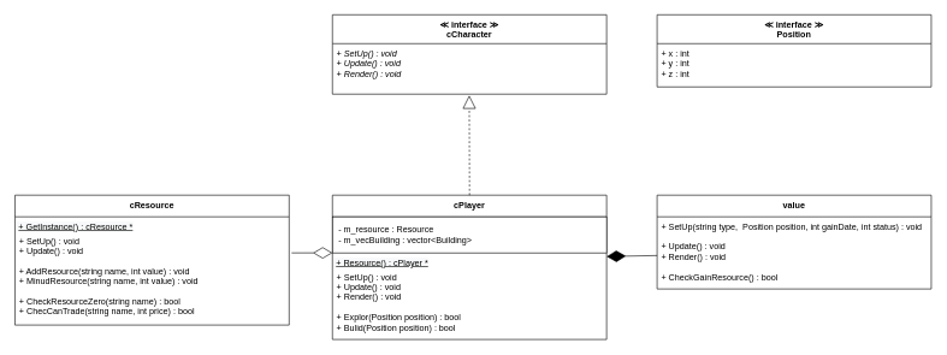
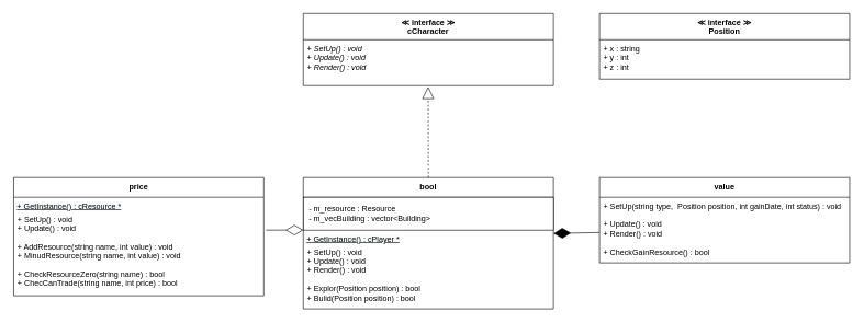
  <mxCell id="0" />
  <mxCell id="1" parent="0" />
  <mxCell id="2" value="" style="endArrow=diamondThin;endFill=0;endSize=24;html=1;entryX=0;entryY=0;entryDx=0;entryDy=0;exitX=1.009;exitY=0.231;exitDx=0;exitDy=0;exitPerimeter=0;" parent="1" source="17" target="6" edge="1"><mxGeometry width="160" relative="1" as="geometry"><mxPoint x="380" y="350" as="sourcePoint" /><mxPoint x="331.04" y="309.022" as="targetPoint" /></mxGeometry></mxCell>
  <mxCell id="3" value="" style="endArrow=diamondThin;endFill=1;endSize=24;html=1;entryX=1;entryY=0.25;entryDx=0;entryDy=0;startSize=6;jumpSize=0;" parent="1" source="14" target="6" edge="1"><mxGeometry width="160" relative="1" as="geometry"><mxPoint x="900" y="350" as="sourcePoint" /><mxPoint x="780" y="220" as="targetPoint" /><Array as="points" /></mxGeometry></mxCell>
- <mxCell id="4" value="cPlayer" style="swimlane;fontStyle=1;align=center;verticalAlign=top;childLayout=stackLayout;horizontal=1;startSize=30;horizontalStack=0;resizeParent=1;resizeParentMax=0;resizeLast=0;collapsible=1;marginBottom=0;" parent="1" vertex="1"><mxGeometry x="460" y="270" width="380" height="200" as="geometry" /></mxCell>
+ <mxCell id="4" value="bool" style="swimlane;fontStyle=1;align=center;verticalAlign=top;childLayout=stackLayout;horizontal=1;startSize=30;horizontalStack=0;resizeParent=1;resizeParentMax=0;resizeLast=0;collapsible=1;marginBottom=0;" parent="1" vertex="1"><mxGeometry x="460" y="270" width="380" height="200" as="geometry" /></mxCell>
  <mxCell id="5" value="&lt;span&gt;&amp;nbsp; - m_resource :&amp;nbsp;&lt;/span&gt;Resource&amp;nbsp;&lt;br&gt;&amp;nbsp; - m_vecBuilding : vector&amp;lt;Building&amp;gt;" style="html=1;align=left;" parent="4" vertex="1"><mxGeometry y="30" width="380" height="50" as="geometry" /></mxCell>
- <mxCell id="6" value="&lt;span style=&quot;color: rgb(0 , 0 , 0) ; font-family: &amp;#34;helvetica&amp;#34; ; font-size: 12px ; font-weight: 400 ; letter-spacing: normal ; text-align: left ; text-indent: 0px ; text-transform: none ; word-spacing: 0px ; background-color: rgb(248 , 249 , 250) ; display: inline ; float: none&quot;&gt;&amp;nbsp;&lt;u&gt;+ Resource() : cPlayer *&lt;/u&gt;&lt;/span&gt;" style="text;whiteSpace=wrap;html=1;" vertex="1" parent="4"><mxGeometry y="80" width="380" height="20" as="geometry" /></mxCell>
+ <mxCell id="6" value="&lt;span style=&quot;color: rgb(0 , 0 , 0) ; font-family: &amp;#34;helvetica&amp;#34; ; font-size: 12px ; font-weight: 400 ; letter-spacing: normal ; text-align: left ; text-indent: 0px ; text-transform: none ; word-spacing: 0px ; background-color: rgb(248 , 249 , 250) ; display: inline ; float: none&quot;&gt;&amp;nbsp;&lt;u&gt;+ GetInstance() : cPlayer *&lt;/u&gt;&lt;/span&gt;" style="text;whiteSpace=wrap;html=1;" vertex="1" parent="4"><mxGeometry y="80" width="380" height="20" as="geometry" /></mxCell>
  <mxCell id="7" value="+ SetUp() : void&#10;+ Update() : void&#10;+ Render() : void&#10;&#10;+ Explor(Position position) : bool&#10;+ Bulid(Position position) : bool" style="text;strokeColor=none;fillColor=none;align=left;verticalAlign=top;spacingLeft=4;spacingRight=4;overflow=hidden;rotatable=0;points=[[0,0.5],[1,0.5]];portConstraint=eastwest;" parent="4" vertex="1"><mxGeometry y="100" width="380" height="100" as="geometry" /></mxCell>
  <mxCell id="8" value="" style="endArrow=block;endSize=16;endFill=0;html=1;entryX=0.499;entryY=1.024;entryDx=0;entryDy=0;entryPerimeter=0;exitX=0.5;exitY=0;exitDx=0;exitDy=0;dashed=1;" edge="1" parent="1" source="4" target="10"><mxGeometry width="160" relative="1" as="geometry"><mxPoint x="970" y="120" as="sourcePoint" /><mxPoint x="1130" y="120" as="targetPoint" /></mxGeometry></mxCell>
  <mxCell id="9" value="≪ interface ≫&#10;cCharacter" style="swimlane;fontStyle=1;align=center;verticalAlign=top;childLayout=stackLayout;horizontal=1;startSize=40;horizontalStack=0;resizeParent=1;resizeParentMax=0;resizeLast=0;collapsible=1;marginBottom=0;" parent="1" vertex="1"><mxGeometry x="460" y="20" width="380" height="110" as="geometry" /></mxCell>
  <mxCell id="10" value="+ SetUp() : void&#10;+ Update() : void&#10;+ Render() : void" style="text;strokeColor=none;fillColor=none;align=left;verticalAlign=top;spacingLeft=4;spacingRight=4;overflow=hidden;rotatable=0;points=[[0,0.5],[1,0.5]];portConstraint=eastwest;fontStyle=2" parent="9" vertex="1"><mxGeometry y="40" width="380" height="70" as="geometry" /></mxCell>
  <mxCell id="11" value="≪ interface ≫&#10;Position" style="swimlane;fontStyle=1;align=center;verticalAlign=top;childLayout=stackLayout;horizontal=1;startSize=40;horizontalStack=0;resizeParent=1;resizeParentMax=0;resizeLast=0;collapsible=1;marginBottom=0;" parent="1" vertex="1"><mxGeometry x="910" y="20" width="380" height="100" as="geometry" /></mxCell>
- <mxCell id="12" value="+ x : int&#10;+ y : int&#10;+ z : int" style="text;strokeColor=none;fillColor=none;align=left;verticalAlign=top;spacingLeft=4;spacingRight=4;overflow=hidden;rotatable=0;points=[[0,0.5],[1,0.5]];portConstraint=eastwest;fontStyle=0" parent="11" vertex="1"><mxGeometry y="40" width="380" height="60" as="geometry" /></mxCell>
+ <mxCell id="12" value="+ x : string&#10;+ y : int&#10;+ z : int" style="text;strokeColor=none;fillColor=none;align=left;verticalAlign=top;spacingLeft=4;spacingRight=4;overflow=hidden;rotatable=0;points=[[0,0.5],[1,0.5]];portConstraint=eastwest;fontStyle=0" parent="11" vertex="1"><mxGeometry y="40" width="380" height="60" as="geometry" /></mxCell>
  <mxCell id="13" value="value" style="swimlane;fontStyle=1;align=center;verticalAlign=top;childLayout=stackLayout;horizontal=1;startSize=30;horizontalStack=0;resizeParent=1;resizeParentMax=0;resizeLast=0;collapsible=1;marginBottom=0;" parent="1" vertex="1"><mxGeometry x="910" y="270" width="380" height="130" as="geometry" /></mxCell>
  <mxCell id="14" value="+ SetUp(string type,  Position position, int gainDate, int status) : void&#10;&#10;+ Update() : void&#10;+ Render() : void&#10;&#10;+ CheckGainResource() : bool" style="text;strokeColor=none;fillColor=none;align=left;verticalAlign=top;spacingLeft=4;spacingRight=4;overflow=hidden;rotatable=0;points=[[0,0.5],[1,0.5]];portConstraint=eastwest;" parent="13" vertex="1"><mxGeometry y="30" width="380" height="100" as="geometry" /></mxCell>
- <mxCell id="15" value="cResource" style="swimlane;fontStyle=1;align=center;verticalAlign=top;childLayout=stackLayout;horizontal=1;startSize=30;horizontalStack=0;resizeParent=1;resizeParentMax=0;resizeLast=0;collapsible=1;marginBottom=0;" parent="1" vertex="1"><mxGeometry x="20" y="270" width="380" height="180" as="geometry" /></mxCell>
+ <mxCell id="15" value="price" style="swimlane;fontStyle=1;align=center;verticalAlign=top;childLayout=stackLayout;horizontal=1;startSize=30;horizontalStack=0;resizeParent=1;resizeParentMax=0;resizeLast=0;collapsible=1;marginBottom=0;" parent="1" vertex="1"><mxGeometry x="20" y="270" width="380" height="180" as="geometry" /></mxCell>
  <mxCell id="16" value="&lt;span style=&quot;color: rgb(0 , 0 , 0) ; font-family: &amp;#34;helvetica&amp;#34; ; font-size: 12px ; font-weight: 400 ; letter-spacing: normal ; text-align: left ; text-indent: 0px ; text-transform: none ; word-spacing: 0px ; background-color: rgb(248 , 249 , 250) ; display: inline ; float: none&quot;&gt;&amp;nbsp;&lt;u&gt;+ GetInstance() : cResource *&lt;/u&gt;&lt;/span&gt;" style="text;whiteSpace=wrap;html=1;" parent="15" vertex="1"><mxGeometry y="30" width="380" height="20" as="geometry" /></mxCell>
  <mxCell id="17" value="+ SetUp() : void&#10;+ Update() : void&#10;&#10;+ AddResource(string name, int value) : void&#10;+ MinudResource(string name, int value) : void&#10;&#10;+ CheckResourceZero(string name) : bool&#10;+ ChecCanTrade(string name, int price) : bool" style="text;strokeColor=none;fillColor=none;align=left;verticalAlign=top;spacingLeft=4;spacingRight=4;overflow=hidden;rotatable=0;points=[[0,0.5],[1,0.5]];portConstraint=eastwest;" parent="15" vertex="1"><mxGeometry y="50" width="380" height="130" as="geometry" /></mxCell>
